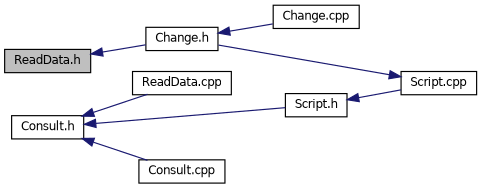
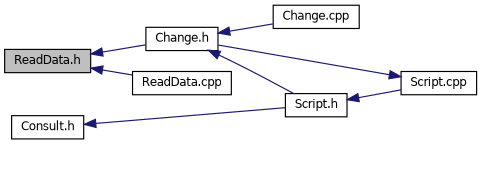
  digraph {
    rankdir=LR
    node [color=black fillcolor=white fontname=Helvetica fontsize=10 shape=record style=filled]
    edge [color=midnightblue dir=back fontname=Helvetica fontsize=10 labelfontname=Helvetica labelfontsize=10 style=solid]
    n1 [fillcolor=grey75 fontcolor=black height=0.2 label="ReadData.h" width=0.4]
    n2 [height=0.2 label="Change.h" width=0.4]
    n3 [height=0.2 label="ReadData.cpp" width=0.4]
    n4 [height=0.2 label="Change.cpp" width=0.4]
    n5 [height=0.2 label="Script.h" width=0.4]
    n6 [height=0.2 label="Consult.h" width=0.4]
-   n7 [height=0.2 label="Consult.cpp" width=0.4]
    n8 [height=0.2 label="Script.cpp" width=0.4]
    n1 -> n2
-   n6 -> n3
+   n1 -> n3
    n2 -> n4
+   n2 -> n5
    n5 -> n8
    n6 -> n5
-   n6 -> n7
    n8 -> n2
  }
